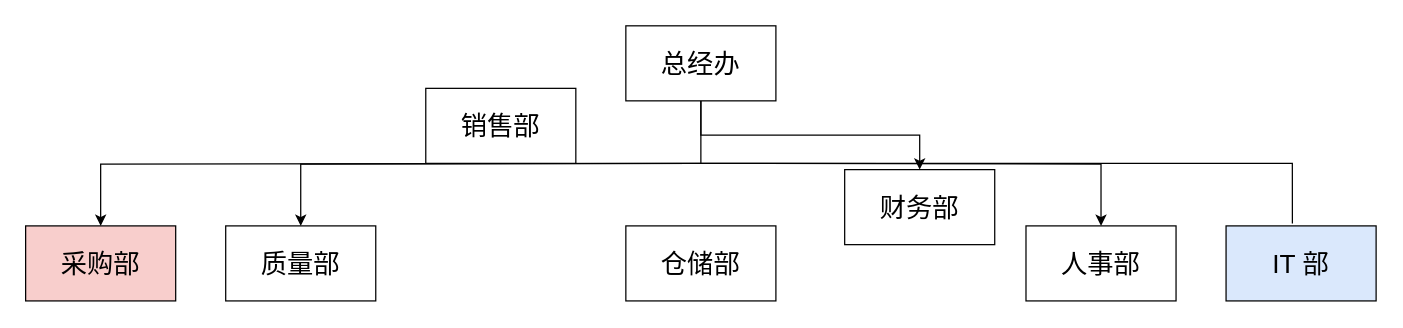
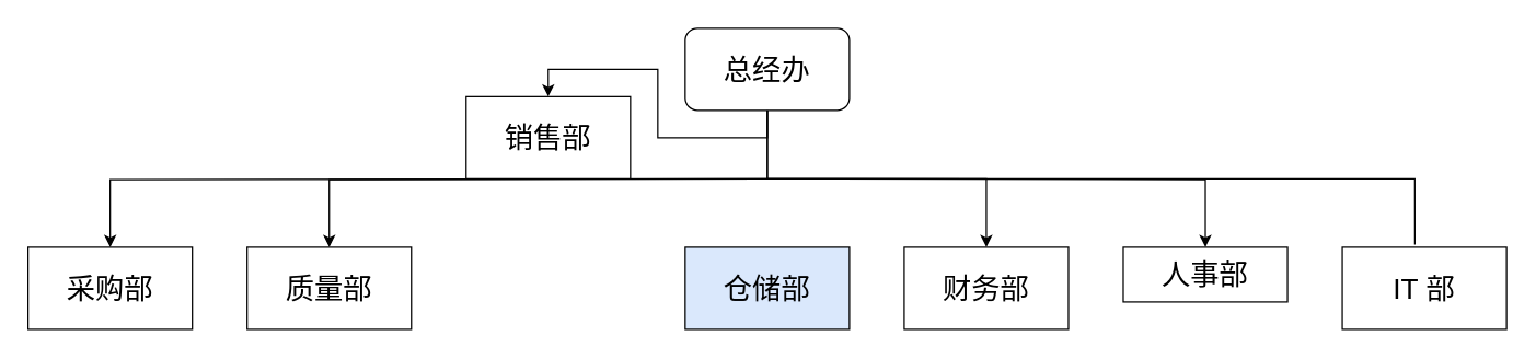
  <mxCell id="0" />
  <mxCell id="1" parent="0" />
  <mxCell id="2" style="edgeStyle=orthogonalEdgeStyle;rounded=0;orthogonalLoop=1;jettySize=auto;html=1;entryX=0.5;entryY=0;entryDx=0;entryDy=0;fontSize=21;" edge="1" parent="1" target="9"><mxGeometry relative="1" as="geometry"><mxPoint x="560" y="130" as="sourcePoint" /></mxGeometry></mxCell>
+ <mxCell id="3" style="edgeStyle=orthogonalEdgeStyle;rounded=0;orthogonalLoop=1;jettySize=auto;html=1;exitX=0.5;exitY=1;exitDx=0;exitDy=0;entryX=0.5;entryY=0;entryDx=0;entryDy=0;fontSize=21;" edge="1" parent="1" source="8" target="12"><mxGeometry relative="1" as="geometry" /></mxCell>
  <mxCell id="4" style="edgeStyle=orthogonalEdgeStyle;rounded=0;orthogonalLoop=1;jettySize=auto;html=1;exitX=0.5;exitY=1;exitDx=0;exitDy=0;entryX=0.5;entryY=0;entryDx=0;entryDy=0;fontSize=21;" edge="1" parent="1" source="8" target="11"><mxGeometry relative="1" as="geometry" /></mxCell>
  <mxCell id="5" style="edgeStyle=orthogonalEdgeStyle;rounded=0;orthogonalLoop=1;jettySize=auto;html=1;fontSize=21;" edge="1" parent="1" target="10"><mxGeometry relative="1" as="geometry"><mxPoint x="560" y="130" as="sourcePoint" /></mxGeometry></mxCell>
  <mxCell id="6" style="edgeStyle=orthogonalEdgeStyle;rounded=0;orthogonalLoop=1;jettySize=auto;html=1;fontSize=21;" edge="1" parent="1" target="14"><mxGeometry relative="1" as="geometry"><mxPoint x="560" y="130" as="sourcePoint" /></mxGeometry></mxCell>
  <mxCell id="7" style="edgeStyle=orthogonalEdgeStyle;rounded=0;orthogonalLoop=1;jettySize=auto;html=1;entryX=0.442;entryY=-0.033;entryDx=0;entryDy=0;entryPerimeter=0;fontSize=21;exitX=0.5;exitY=1;exitDx=0;exitDy=0;endArrow=none;" edge="1" parent="1" source="8" target="15"><mxGeometry relative="1" as="geometry" /></mxCell>
- <mxCell id="8" value="总经办" style="rounded=0;whiteSpace=wrap;html=1;fontSize=21;" vertex="1" parent="1"><mxGeometry x="500" y="20" width="120" height="60" as="geometry" /></mxCell>
- <mxCell id="9" value="采购部" style="rounded=0;whiteSpace=wrap;html=1;fontSize=21;shadow=0;fillColor=#f8cecc;" vertex="1" parent="1"><mxGeometry x="20" y="180" width="120" height="60" as="geometry" /></mxCell>
+ <mxCell id="8" value="总经办" style="whiteSpace=wrap;html=1;fontSize=21;rounded=1;" vertex="1" parent="1"><mxGeometry x="500" y="20" width="120" height="60" as="geometry" /></mxCell>
+ <mxCell id="9" value="采购部" style="rounded=0;whiteSpace=wrap;html=1;fontSize=21;shadow=0;" vertex="1" parent="1"><mxGeometry x="20" y="180" width="120" height="60" as="geometry" /></mxCell>
  <mxCell id="10" value="质量部" style="rounded=0;whiteSpace=wrap;html=1;fontSize=21;shadow=0;" vertex="1" parent="1"><mxGeometry x="180" y="180" width="120" height="60" as="geometry" /></mxCell>
- <mxCell id="11" value="财务部" style="rounded=0;whiteSpace=wrap;html=1;fontSize=21;shadow=0;" vertex="1" parent="1"><mxGeometry x="675" y="135" width="120" height="60" as="geometry" /></mxCell>
+ <mxCell id="11" value="财务部" style="rounded=0;whiteSpace=wrap;html=1;fontSize=21;shadow=0;" vertex="1" parent="1"><mxGeometry x="660" y="180" width="120" height="60" as="geometry" /></mxCell>
  <mxCell id="12" value="销售部" style="rounded=0;whiteSpace=wrap;html=1;fontSize=21;shadow=0;" vertex="1" parent="1"><mxGeometry x="340" y="70" width="120" height="60" as="geometry" /></mxCell>
- <mxCell id="13" value="仓储部" style="rounded=0;whiteSpace=wrap;html=1;fontSize=21;shadow=0;" vertex="1" parent="1"><mxGeometry x="500" y="180" width="120" height="60" as="geometry" /></mxCell>
- <mxCell id="14" value="人事部" style="rounded=0;whiteSpace=wrap;html=1;fontSize=21;shadow=0;" vertex="1" parent="1"><mxGeometry x="820" y="180" width="120" height="60" as="geometry" /></mxCell>
- <mxCell id="15" value="IT 部" style="rounded=0;whiteSpace=wrap;html=1;fontSize=21;shadow=0;fillColor=#dae8fc;" vertex="1" parent="1"><mxGeometry x="980" y="180" width="120" height="60" as="geometry" /></mxCell>
+ <mxCell id="13" value="仓储部" style="rounded=0;whiteSpace=wrap;html=1;fontSize=21;shadow=0;fillColor=#dae8fc;" vertex="1" parent="1"><mxGeometry x="500" y="180" width="120" height="60" as="geometry" /></mxCell>
+ <mxCell id="14" value="人事部" style="rounded=0;whiteSpace=wrap;html=1;fontSize=21;shadow=0;" vertex="1" parent="1"><mxGeometry x="820" y="180" width="120" height="40" as="geometry" /></mxCell>
+ <mxCell id="15" value="IT 部" style="rounded=0;whiteSpace=wrap;html=1;fontSize=21;shadow=0;" vertex="1" parent="1"><mxGeometry x="980" y="180" width="120" height="60" as="geometry" /></mxCell>
